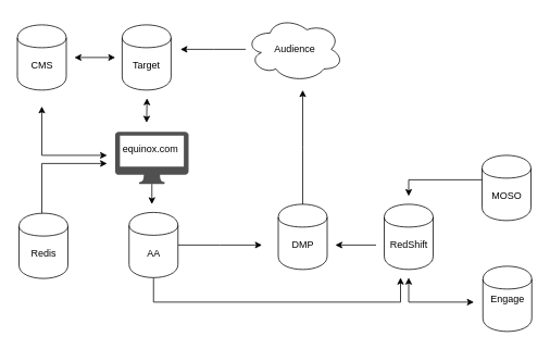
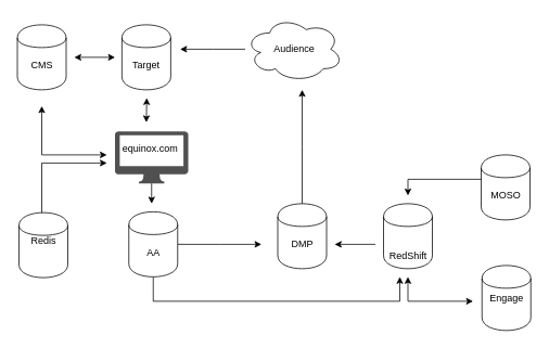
  <mxCell id="0" />
  <mxCell id="1" parent="0" />
  <mxCell id="2" style="edgeStyle=orthogonalEdgeStyle;rounded=0;orthogonalLoop=1;jettySize=auto;html=1;startArrow=none;startFill=0;strokeColor=#000000;" edge="1" parent="1" source="4"><mxGeometry relative="1" as="geometry"><mxPoint x="320.5" y="300" as="targetPoint" /></mxGeometry></mxCell>
  <mxCell id="3" style="edgeStyle=orthogonalEdgeStyle;rounded=0;orthogonalLoop=1;jettySize=auto;html=1;startArrow=none;startFill=0;strokeColor=#000000;exitX=0.5;exitY=1;exitDx=0;exitDy=0;" edge="1" parent="1" source="4"><mxGeometry relative="1" as="geometry"><mxPoint x="490.5" y="340" as="targetPoint" /><Array as="points"><mxPoint x="187.5" y="370" /><mxPoint x="490.5" y="370" /></Array></mxGeometry></mxCell>
  <mxCell id="4" value="" style="shape=cylinder;whiteSpace=wrap;html=1;boundedLbl=1;backgroundOutline=1;" vertex="1" parent="1"><mxGeometry x="157.5" y="260" width="60" height="80" as="geometry" /></mxCell>
  <mxCell id="5" style="edgeStyle=orthogonalEdgeStyle;rounded=0;orthogonalLoop=1;jettySize=auto;html=1;startArrow=none;startFill=0;strokeColor=#000000;" edge="1" parent="1" source="6"><mxGeometry relative="1" as="geometry"><mxPoint x="185.5" y="250" as="targetPoint" /></mxGeometry></mxCell>
  <mxCell id="6" value="" style="shadow=0;dashed=0;html=1;strokeColor=none;fillColor=#505050;labelPosition=center;verticalLabelPosition=bottom;verticalAlign=top;outlineConnect=0;align=center;shape=mxgraph.office.devices.mac_client;" vertex="1" parent="1"><mxGeometry x="140.5" y="161" width="90" height="64" as="geometry" /></mxCell>
  <mxCell id="7" value="" style="group" vertex="1" connectable="0" parent="1"><mxGeometry x="340.5" y="250" width="60" height="80" as="geometry" /></mxCell>
  <mxCell id="8" value="" style="shape=cylinder;whiteSpace=wrap;html=1;boundedLbl=1;backgroundOutline=1;" vertex="1" parent="7"><mxGeometry width="60" height="80" as="geometry" /></mxCell>
  <mxCell id="9" value="DMP" style="text;html=1;strokeColor=none;fillColor=none;align=center;verticalAlign=middle;whiteSpace=wrap;rounded=0;" vertex="1" parent="7"><mxGeometry x="10" y="40" width="40" height="20" as="geometry" /></mxCell>
  <mxCell id="10" value="" style="group" vertex="1" connectable="0" parent="1"><mxGeometry x="590.5" y="190" width="60" height="80" as="geometry" /></mxCell>
  <mxCell id="11" value="" style="shape=cylinder;whiteSpace=wrap;html=1;boundedLbl=1;backgroundOutline=1;" vertex="1" parent="10"><mxGeometry width="60" height="80" as="geometry" /></mxCell>
  <mxCell id="12" value="MOSO" style="text;html=1;strokeColor=none;fillColor=none;align=center;verticalAlign=middle;whiteSpace=wrap;rounded=0;" vertex="1" parent="10"><mxGeometry x="10" y="40" width="40" height="20" as="geometry" /></mxCell>
  <mxCell id="13" value="" style="group" vertex="1" connectable="0" parent="1"><mxGeometry x="591.5" y="326" width="60" height="80" as="geometry" /></mxCell>
  <mxCell id="14" value="" style="shape=cylinder;whiteSpace=wrap;html=1;boundedLbl=1;backgroundOutline=1;" vertex="1" parent="13"><mxGeometry width="60" height="80" as="geometry" /></mxCell>
  <mxCell id="15" value="Engage" style="text;html=1;strokeColor=none;fillColor=none;align=center;verticalAlign=middle;whiteSpace=wrap;rounded=0;" vertex="1" parent="13"><mxGeometry x="10" y="30" width="40" height="20" as="geometry" /></mxCell>
  <mxCell id="16" value="" style="group" vertex="1" connectable="0" parent="1"><mxGeometry x="300.5" y="20" width="120" height="80" as="geometry" /></mxCell>
  <mxCell id="17" value="" style="ellipse;shape=cloud;whiteSpace=wrap;html=1;" vertex="1" parent="16"><mxGeometry width="120" height="80" as="geometry" /></mxCell>
  <mxCell id="18" value="Audience" style="text;html=1;strokeColor=none;fillColor=none;align=center;verticalAlign=middle;whiteSpace=wrap;rounded=0;" vertex="1" parent="16"><mxGeometry x="40" y="30" width="40" height="20" as="geometry" /></mxCell>
  <mxCell id="19" value="" style="group" vertex="1" connectable="0" parent="1"><mxGeometry x="149" y="30" width="60" height="80" as="geometry" /></mxCell>
  <mxCell id="20" value="" style="shape=cylinder;whiteSpace=wrap;html=1;boundedLbl=1;backgroundOutline=1;" vertex="1" parent="19"><mxGeometry width="60" height="80" as="geometry" /></mxCell>
  <mxCell id="21" value="Target" style="text;html=1;strokeColor=none;fillColor=none;align=center;verticalAlign=middle;whiteSpace=wrap;rounded=0;" vertex="1" parent="19"><mxGeometry x="10" y="40" width="40" height="20" as="geometry" /></mxCell>
  <mxCell id="22" value="" style="group" vertex="1" connectable="0" parent="1"><mxGeometry x="470.5" y="250" width="60" height="80" as="geometry" /></mxCell>
  <mxCell id="23" value="" style="shape=cylinder;whiteSpace=wrap;html=1;boundedLbl=1;backgroundOutline=1;" vertex="1" parent="22"><mxGeometry width="60" height="80" as="geometry" /></mxCell>
- <mxCell id="24" value="RedShift" style="text;html=1;strokeColor=none;fillColor=none;align=center;verticalAlign=middle;whiteSpace=wrap;rounded=0;" vertex="1" parent="22"><mxGeometry x="10" y="40" width="40" height="20" as="geometry" /></mxCell>
+ <mxCell id="24" value="RedShift" style="text;html=1;strokeColor=none;fillColor=none;align=center;verticalAlign=middle;whiteSpace=wrap;rounded=0;" vertex="1" parent="22"><mxGeometry x="10" y="55" width="40" height="20" as="geometry" /></mxCell>
  <mxCell id="25" value="AA" style="text;html=1;strokeColor=none;fillColor=none;align=center;verticalAlign=middle;whiteSpace=wrap;rounded=0;" vertex="1" parent="1"><mxGeometry x="167.5" y="300" width="40" height="20" as="geometry" /></mxCell>
  <mxCell id="26" style="edgeStyle=orthogonalEdgeStyle;rounded=0;orthogonalLoop=1;jettySize=auto;html=1;" edge="1" parent="1" source="8"><mxGeometry relative="1" as="geometry"><mxPoint x="370.5" y="110" as="targetPoint" /></mxGeometry></mxCell>
  <mxCell id="27" style="edgeStyle=orthogonalEdgeStyle;rounded=0;orthogonalLoop=1;jettySize=auto;html=1;" edge="1" parent="1" source="11"><mxGeometry relative="1" as="geometry"><mxPoint x="500.5" y="240" as="targetPoint" /><Array as="points"><mxPoint x="500.5" y="220" /></Array></mxGeometry></mxCell>
  <mxCell id="28" style="edgeStyle=orthogonalEdgeStyle;rounded=0;orthogonalLoop=1;jettySize=auto;html=1;startArrow=classic;startFill=1;" edge="1" parent="1"><mxGeometry relative="1" as="geometry"><mxPoint x="500.5" y="340" as="targetPoint" /><mxPoint x="580.5" y="370" as="sourcePoint" /><Array as="points"><mxPoint x="500.5" y="370" /></Array></mxGeometry></mxCell>
  <mxCell id="29" style="edgeStyle=orthogonalEdgeStyle;rounded=0;orthogonalLoop=1;jettySize=auto;html=1;" edge="1" parent="1"><mxGeometry relative="1" as="geometry"><mxPoint x="410.5" y="300" as="targetPoint" /><mxPoint x="460.5" y="300" as="sourcePoint" /></mxGeometry></mxCell>
  <mxCell id="30" style="edgeStyle=orthogonalEdgeStyle;rounded=0;orthogonalLoop=1;jettySize=auto;html=1;" edge="1" parent="1" source="17"><mxGeometry relative="1" as="geometry"><mxPoint x="220.5" y="60" as="targetPoint" /></mxGeometry></mxCell>
  <mxCell id="31" style="edgeStyle=orthogonalEdgeStyle;rounded=0;orthogonalLoop=1;jettySize=auto;html=1;strokeColor=#000000;startArrow=classic;startFill=1;" edge="1" parent="1"><mxGeometry relative="1" as="geometry"><mxPoint x="179" y="150" as="targetPoint" /><mxPoint x="179.5" y="120" as="sourcePoint" /></mxGeometry></mxCell>
  <mxCell id="32" style="edgeStyle=orthogonalEdgeStyle;rounded=0;orthogonalLoop=1;jettySize=auto;html=1;startArrow=classic;startFill=1;strokeColor=#000000;" edge="1" parent="1"><mxGeometry relative="1" as="geometry"><mxPoint x="140.5" y="70" as="targetPoint" /><mxPoint x="90.5" y="70" as="sourcePoint" /></mxGeometry></mxCell>
  <mxCell id="33" value="" style="group" vertex="1" connectable="0" parent="1"><mxGeometry x="20.5" y="30" width="60" height="80" as="geometry" /></mxCell>
  <mxCell id="34" value="" style="group" vertex="1" connectable="0" parent="33"><mxGeometry width="60" height="80" as="geometry" /></mxCell>
  <mxCell id="35" value="" style="shape=cylinder;whiteSpace=wrap;html=1;boundedLbl=1;backgroundOutline=1;" vertex="1" parent="34"><mxGeometry width="60" height="80" as="geometry" /></mxCell>
  <mxCell id="36" value="CMS" style="text;html=1;strokeColor=none;fillColor=none;align=center;verticalAlign=middle;whiteSpace=wrap;rounded=0;" vertex="1" parent="34"><mxGeometry x="10" y="40" width="40" height="20" as="geometry" /></mxCell>
  <mxCell id="37" style="edgeStyle=orthogonalEdgeStyle;rounded=0;orthogonalLoop=1;jettySize=auto;html=1;startArrow=classic;startFill=1;strokeColor=#000000;" edge="1" parent="1"><mxGeometry relative="1" as="geometry"><mxPoint x="130.5" y="190" as="targetPoint" /><mxPoint x="50.5" y="130" as="sourcePoint" /><Array as="points"><mxPoint x="50.5" y="190" /><mxPoint x="130.5" y="190" /></Array></mxGeometry></mxCell>
  <mxCell id="38" value="" style="group" vertex="1" connectable="0" parent="1"><mxGeometry x="22.5" y="261" width="60" height="80" as="geometry" /></mxCell>
  <mxCell id="39" value="" style="group" vertex="1" connectable="0" parent="38"><mxGeometry width="60" height="80" as="geometry" /></mxCell>
  <mxCell id="40" value="" style="shape=cylinder;whiteSpace=wrap;html=1;boundedLbl=1;backgroundOutline=1;" vertex="1" parent="39"><mxGeometry width="60" height="80" as="geometry" /></mxCell>
- <mxCell id="41" value="Redis" style="text;html=1;strokeColor=none;fillColor=none;align=center;verticalAlign=middle;whiteSpace=wrap;rounded=0;" vertex="1" parent="39"><mxGeometry x="10" y="40" width="40" height="20" as="geometry" /></mxCell>
+ <mxCell id="41" value="Redis" style="text;html=1;strokeColor=none;fillColor=none;align=center;verticalAlign=middle;whiteSpace=wrap;rounded=0;" vertex="1" parent="39"><mxGeometry x="10" y="25" width="40" height="20" as="geometry" /></mxCell>
  <mxCell id="42" style="edgeStyle=orthogonalEdgeStyle;rounded=0;orthogonalLoop=1;jettySize=auto;html=1;startArrow=none;startFill=0;strokeColor=#000000;" edge="1" parent="1" source="40"><mxGeometry relative="1" as="geometry"><mxPoint x="130.5" y="200" as="targetPoint" /><Array as="points"><mxPoint x="50.5" y="200" /></Array></mxGeometry></mxCell>
  <mxCell id="43" value="equinox.com" style="text;html=1;strokeColor=none;fillColor=none;align=center;verticalAlign=middle;whiteSpace=wrap;rounded=0;" vertex="1" parent="1"><mxGeometry x="139" y="173" width="90" height="20" as="geometry" /></mxCell>
